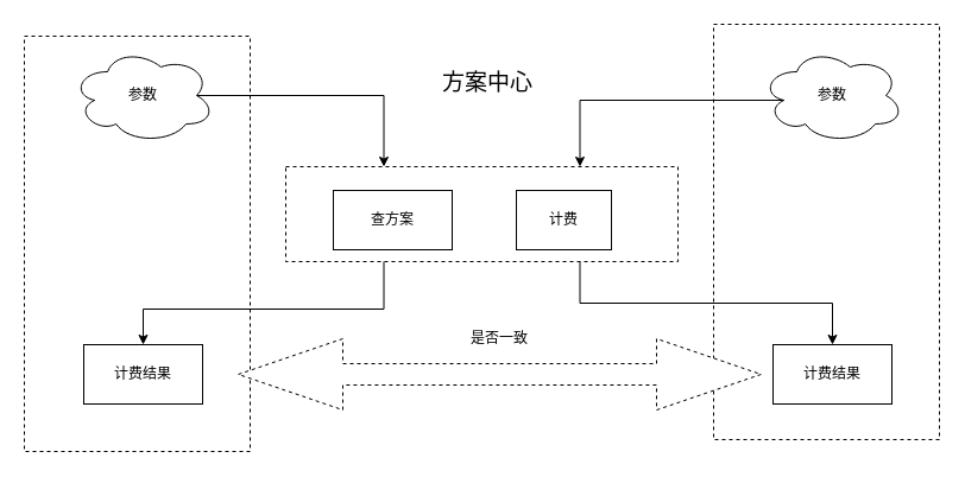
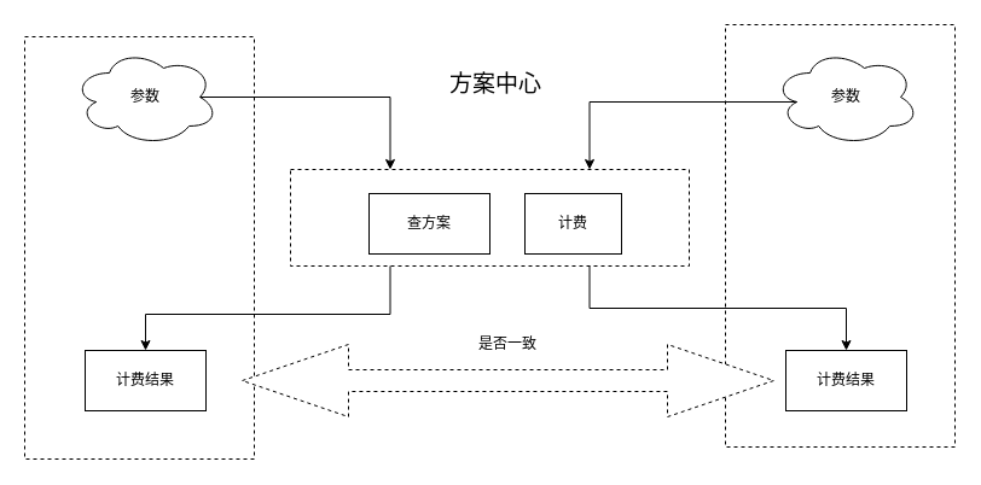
  <mxCell id="0" />
  <mxCell id="1" parent="0" />
  <mxCell id="2" value="" style="rounded=0;whiteSpace=wrap;html=1;fillColor=none;dashed=1;" parent="1" vertex="1"><mxGeometry x="20" y="30" width="190" height="350" as="geometry" /></mxCell>
  <mxCell id="3" value="" style="rounded=0;whiteSpace=wrap;html=1;fillColor=none;dashed=1;" vertex="1" parent="1"><mxGeometry x="600" y="20" width="190" height="350" as="geometry" /></mxCell>
  <mxCell id="4" style="edgeStyle=orthogonalEdgeStyle;rounded=0;orthogonalLoop=1;jettySize=auto;html=1;exitX=0.25;exitY=1;exitDx=0;exitDy=0;entryX=0.5;entryY=0;entryDx=0;entryDy=0;" edge="1" parent="1" source="6" target="11"><mxGeometry relative="1" as="geometry"><Array as="points"><mxPoint x="323" y="260" /><mxPoint y="260" x="120" /></Array></mxGeometry></mxCell>
  <mxCell id="5" style="edgeStyle=orthogonalEdgeStyle;rounded=0;orthogonalLoop=1;jettySize=auto;html=1;exitX=0.75;exitY=1;exitDx=0;exitDy=0;entryX=0.5;entryY=0;entryDx=0;entryDy=0;" edge="1" parent="1" source="6" target="16"><mxGeometry relative="1" as="geometry" /></mxCell>
  <mxCell id="6" value="" style="rounded=0;whiteSpace=wrap;html=1;fillColor=none;dashed=1;" parent="1" vertex="1"><mxGeometry x="240" y="140" width="330" height="80" as="geometry" /></mxCell>
- <mxCell id="7" value="查方案" style="rounded=0;whiteSpace=wrap;html=1;fillColor=none;" parent="1" vertex="1"><mxGeometry x="280" y="160" width="100" height="50" as="geometry" /></mxCell>
+ <mxCell id="7" value="查方案" style="rounded=0;whiteSpace=wrap;html=1;fillColor=none;" parent="1" vertex="1"><mxGeometry x="305" y="160" width="100" height="50" as="geometry" /></mxCell>
  <mxCell id="8" value="计费" style="rounded=0;whiteSpace=wrap;html=1;fillColor=none;" parent="1" vertex="1"><mxGeometry x="434" y="160" width="80" height="50" as="geometry" /></mxCell>
  <mxCell id="9" style="edgeStyle=orthogonalEdgeStyle;rounded=0;orthogonalLoop=1;jettySize=auto;html=1;exitX=0.875;exitY=0.5;exitDx=0;exitDy=0;exitPerimeter=0;entryX=0.25;entryY=0;entryDx=0;entryDy=0;" edge="1" parent="1" source="10" target="6"><mxGeometry relative="1" as="geometry" /></mxCell>
  <mxCell id="10" value="参数" style="ellipse;shape=cloud;whiteSpace=wrap;html=1;" parent="1" vertex="1"><mxGeometry x="60" y="40" width="120" height="80" as="geometry" /></mxCell>
  <mxCell id="11" value="计费结果" style="rounded=0;whiteSpace=wrap;html=1;fillColor=none;" parent="1" vertex="1"><mxGeometry x="70" y="290" width="100" height="50" as="geometry" /></mxCell>
  <mxCell id="12" value="" style="shape=doubleArrow;whiteSpace=wrap;html=1;dashed=1;" parent="1" vertex="1"><mxGeometry x="200" y="285" width="440" height="60" as="geometry" /></mxCell>
  <mxCell id="13" value="是否一致" style="text;html=1;align=center;verticalAlign=middle;whiteSpace=wrap;rounded=0;" parent="1" vertex="1"><mxGeometry x="390" y="270" width="60" height="30" as="geometry" /></mxCell>
  <mxCell id="14" style="edgeStyle=orthogonalEdgeStyle;rounded=0;orthogonalLoop=1;jettySize=auto;html=1;exitX=0.16;exitY=0.55;exitDx=0;exitDy=0;exitPerimeter=0;entryX=0.75;entryY=0;entryDx=0;entryDy=0;" edge="1" parent="1" source="15" target="6"><mxGeometry relative="1" as="geometry" /></mxCell>
  <mxCell id="15" value="参数" style="ellipse;shape=cloud;whiteSpace=wrap;html=1;" vertex="1" parent="1"><mxGeometry x="640" y="40" width="120" height="80" as="geometry" /></mxCell>
  <mxCell id="16" value="计费结果" style="rounded=0;whiteSpace=wrap;html=1;fillColor=none;" vertex="1" parent="1"><mxGeometry x="650" y="290" width="100" height="50" as="geometry" /></mxCell>
  <mxCell id="17" value="&lt;font style=&quot;font-size: 19px;&quot;&gt;方案中心&lt;/font&gt;" style="text;html=1;align=center;verticalAlign=middle;whiteSpace=wrap;rounded=0;" vertex="1" parent="1"><mxGeometry x="370" y="55" width="80" height="30" as="geometry" /></mxCell>
